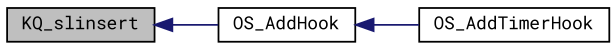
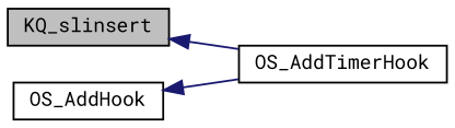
  digraph {
    fontname="Roboto Mono"
    rankdir=LR
    node [color=black fillcolor=white fontname="Roboto Mono" fontsize=10 shape=record style=filled]
    edge [color=midnightblue dir=back fontname="Roboto Mono" fontsize=10 labelfontname=Helvetica labelfontsize=10 style=solid]
    n1 [fillcolor=grey75 fontcolor=black height=0.2 label=KQ_slinsert width=0.4]
    n2 [height=0.2 label=OS_AddHook width=0.4]
    n3 [height=0.2 label=OS_AddTimerHook width=0.4]
-   n1 -> n2
+   n1 -> n3
    n2 -> n3
  }
